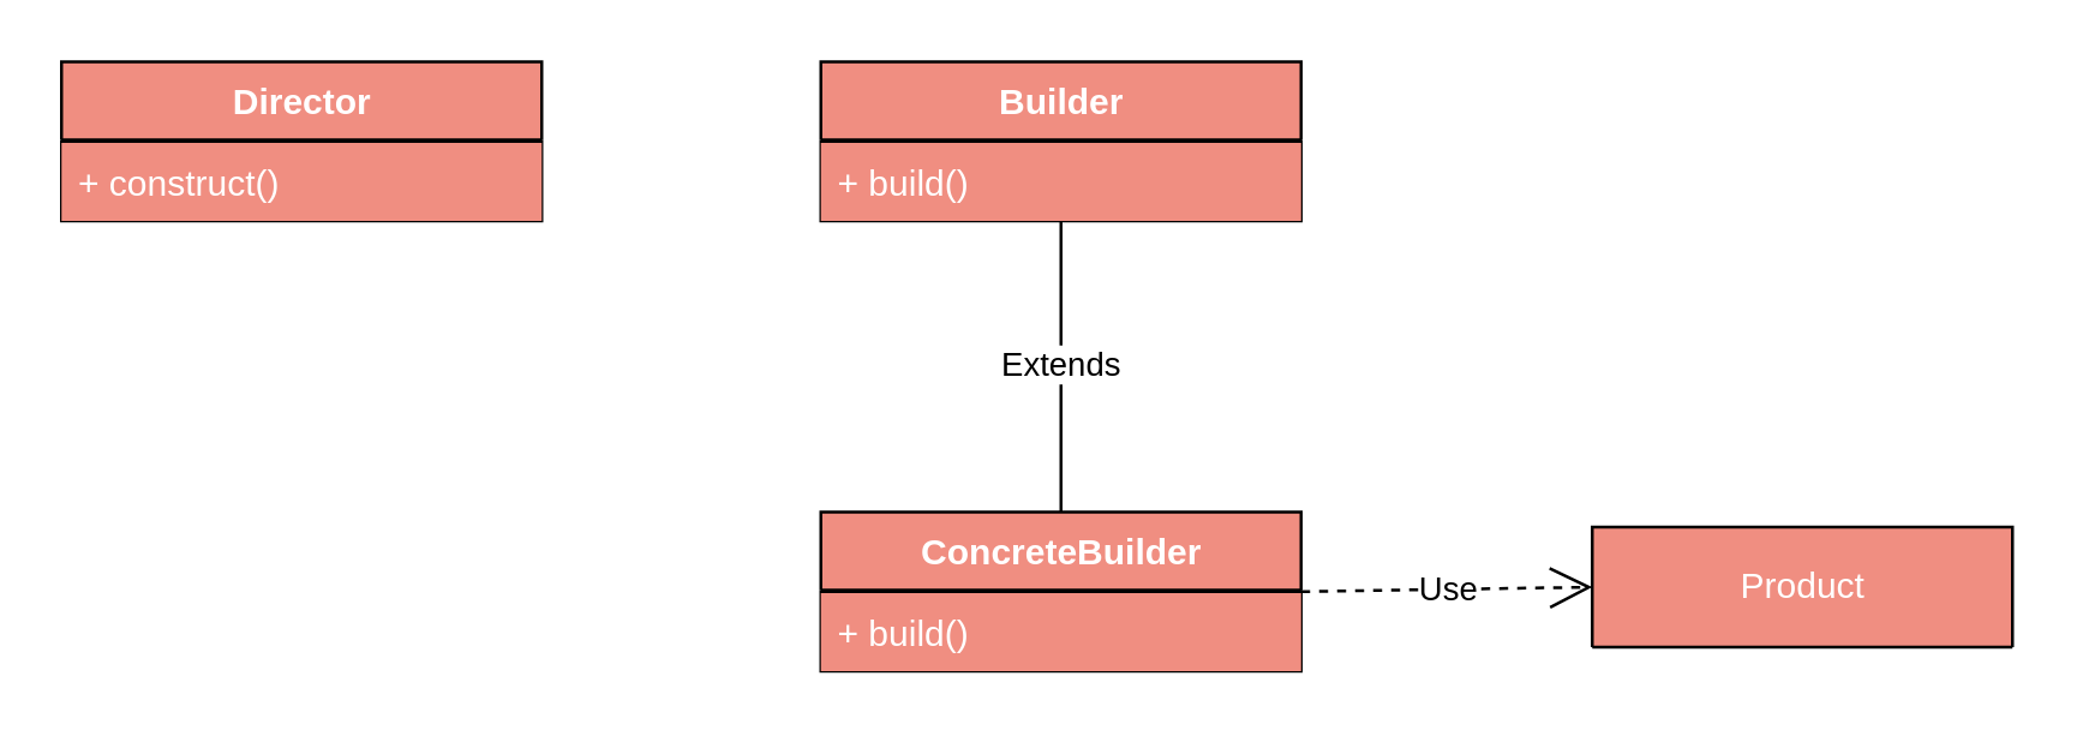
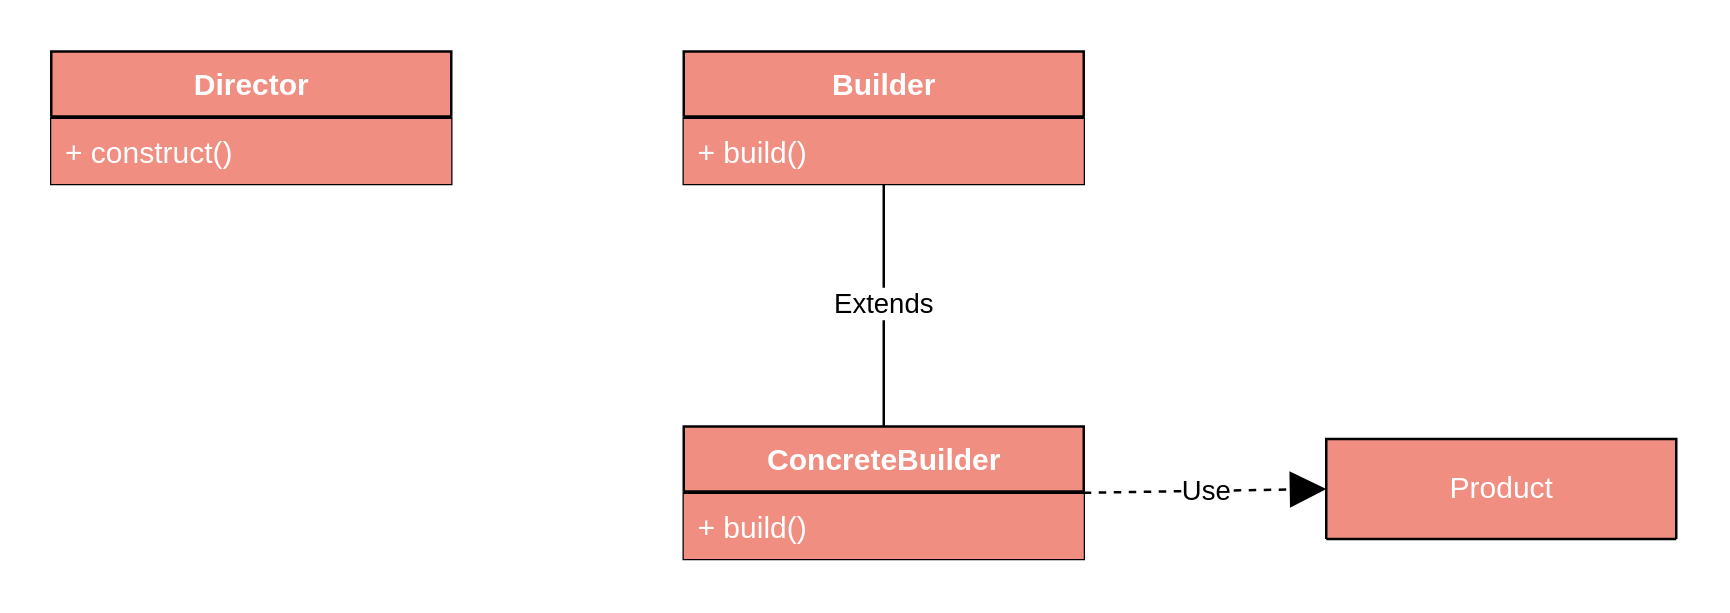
  <mxCell id="0" />
  <mxCell id="1" parent="0" />
  <mxCell id="2" value="Builder" style="swimlane;fontStyle=1;align=center;verticalAlign=top;childLayout=stackLayout;horizontal=1;startSize=26;horizontalStack=0;resizeParent=1;resizeParentMax=0;resizeLast=0;collapsible=1;marginBottom=0;fillColor=#F08E81;fontColor=#FFFFFF;html=1;" parent="1" vertex="1"><mxGeometry x="273" y="20" width="160" height="53" as="geometry" /></mxCell>
  <mxCell id="3" value="" style="line;strokeWidth=1;fillColor=#F08E81;align=left;verticalAlign=middle;spacingTop=-1;spacingLeft=3;spacingRight=3;rotatable=0;labelPosition=right;points=[];portConstraint=eastwest;fontColor=#FFFFFF;" parent="2" vertex="1"><mxGeometry y="26" width="160" height="1" as="geometry" /></mxCell>
  <mxCell id="4" value="+ build()" style="text;strokeColor=none;fillColor=#F08E81;align=left;verticalAlign=top;spacingLeft=4;spacingRight=4;overflow=hidden;rotatable=0;points=[[0,0.5],[1,0.5]];portConstraint=eastwest;fontColor=#FFFFFF;" parent="2" vertex="1"><mxGeometry y="27" width="160" height="26" as="geometry" /></mxCell>
  <mxCell id="5" value="ConcreteBuilder" style="swimlane;fontStyle=1;align=center;verticalAlign=top;childLayout=stackLayout;horizontal=1;startSize=26;horizontalStack=0;resizeParent=1;resizeParentMax=0;resizeLast=0;collapsible=1;marginBottom=0;fillColor=#F08E81;fontColor=#FFFFFF;html=1;" parent="1" vertex="1"><mxGeometry x="273" y="170" width="160" height="53" as="geometry" /></mxCell>
  <mxCell id="6" value="" style="line;strokeWidth=1;fillColor=#F08E81;align=left;verticalAlign=middle;spacingTop=-1;spacingLeft=3;spacingRight=3;rotatable=0;labelPosition=right;points=[];portConstraint=eastwest;fontColor=#FFFFFF;" parent="5" vertex="1"><mxGeometry y="26" width="160" height="1" as="geometry" /></mxCell>
  <mxCell id="7" value="+ build()" style="text;strokeColor=none;fillColor=#F08E81;align=left;verticalAlign=top;spacingLeft=4;spacingRight=4;overflow=hidden;rotatable=0;points=[[0,0.5],[1,0.5]];portConstraint=eastwest;fontColor=#FFFFFF;" parent="5" vertex="1"><mxGeometry y="27" width="160" height="26" as="geometry" /></mxCell>
  <mxCell id="8" value="Extends" style="endArrow=none;endSize=16;endFill=0;html=1;fontColor=#000000;exitX=0.5;exitY=0;exitDx=0;exitDy=0;entryX=0.5;entryY=1;entryDx=0;entryDy=0;" parent="1" source="5" target="2" edge="1"><mxGeometry width="160" relative="1" as="geometry"><mxPoint x="113" y="100" as="sourcePoint" /><mxPoint x="273" y="100" as="targetPoint" /></mxGeometry></mxCell>
  <mxCell id="9" value="Product" style="swimlane;fontStyle=0;childLayout=stackLayout;horizontal=1;startSize=50;fillColor=#F08E81;horizontalStack=0;resizeParent=1;resizeParentMax=0;resizeLast=0;collapsible=1;marginBottom=0;fontColor=#FFFFFF;html=1;strokeColor=#000000;" parent="1" vertex="1"><mxGeometry x="530" y="175" width="140" height="40" as="geometry"><mxRectangle x="560" y="370" width="70" height="50" as="alternateBounds" /></mxGeometry></mxCell>
  <mxCell id="10" style="edgeStyle=orthogonalEdgeStyle;rounded=0;orthogonalLoop=1;jettySize=auto;html=1;exitX=0.5;exitY=1;exitDx=0;exitDy=0;startSize=26;fontColor=#FFFFFF;" parent="1" source="9" target="9" edge="1"><mxGeometry relative="1" as="geometry" /></mxCell>
- <mxCell id="11" value="Use" style="endArrow=open;endSize=12;dashed=1;html=1;fontColor=#000000;entryX=0;entryY=0.5;entryDx=0;entryDy=0;exitX=1;exitY=0.5;exitDx=0;exitDy=0;" parent="1" source="5" target="9" edge="1"><mxGeometry width="160" relative="1" as="geometry"><mxPoint x="480" y="200" as="sourcePoint" /><mxPoint x="590" y="200" as="targetPoint" /></mxGeometry></mxCell>
+ <mxCell id="11" value="Use" style="endArrow=block;endSize=12;dashed=1;html=1;fontColor=#000000;entryX=0;entryY=0.5;entryDx=0;entryDy=0;exitX=1;exitY=0.5;exitDx=0;exitDy=0;" parent="1" source="5" target="9" edge="1"><mxGeometry width="160" relative="1" as="geometry"><mxPoint x="480" y="200" as="sourcePoint" /><mxPoint x="590" y="200" as="targetPoint" /></mxGeometry></mxCell>
  <mxCell id="12" value="Director" style="swimlane;fontStyle=1;align=center;verticalAlign=top;childLayout=stackLayout;horizontal=1;startSize=26;horizontalStack=0;resizeParent=1;resizeParentMax=0;resizeLast=0;collapsible=1;marginBottom=0;fillColor=#F08E81;fontColor=#FFFFFF;html=1;" parent="1" vertex="1"><mxGeometry x="20" y="20" width="160" height="53" as="geometry" /></mxCell>
  <mxCell id="13" value="" style="line;strokeWidth=1;fillColor=#F08E81;align=left;verticalAlign=middle;spacingTop=-1;spacingLeft=3;spacingRight=3;rotatable=0;labelPosition=right;points=[];portConstraint=eastwest;fontColor=#FFFFFF;" parent="12" vertex="1"><mxGeometry y="26" width="160" height="1" as="geometry" /></mxCell>
  <mxCell id="14" value="+ construct()" style="text;strokeColor=none;fillColor=#F08E81;align=left;verticalAlign=top;spacingLeft=4;spacingRight=4;overflow=hidden;rotatable=0;points=[[0,0.5],[1,0.5]];portConstraint=eastwest;fontColor=#FFFFFF;" parent="12" vertex="1"><mxGeometry y="27" width="160" height="26" as="geometry" /></mxCell>
